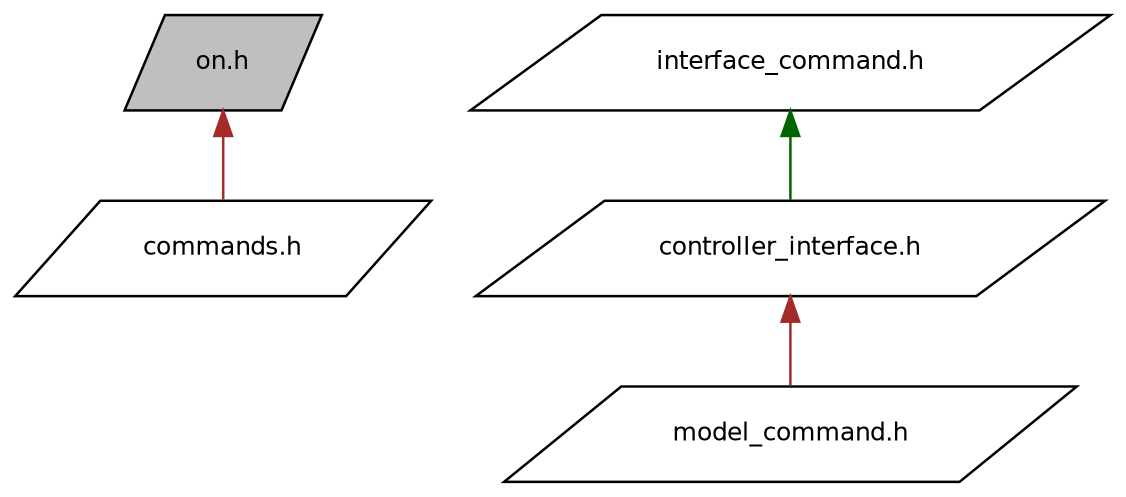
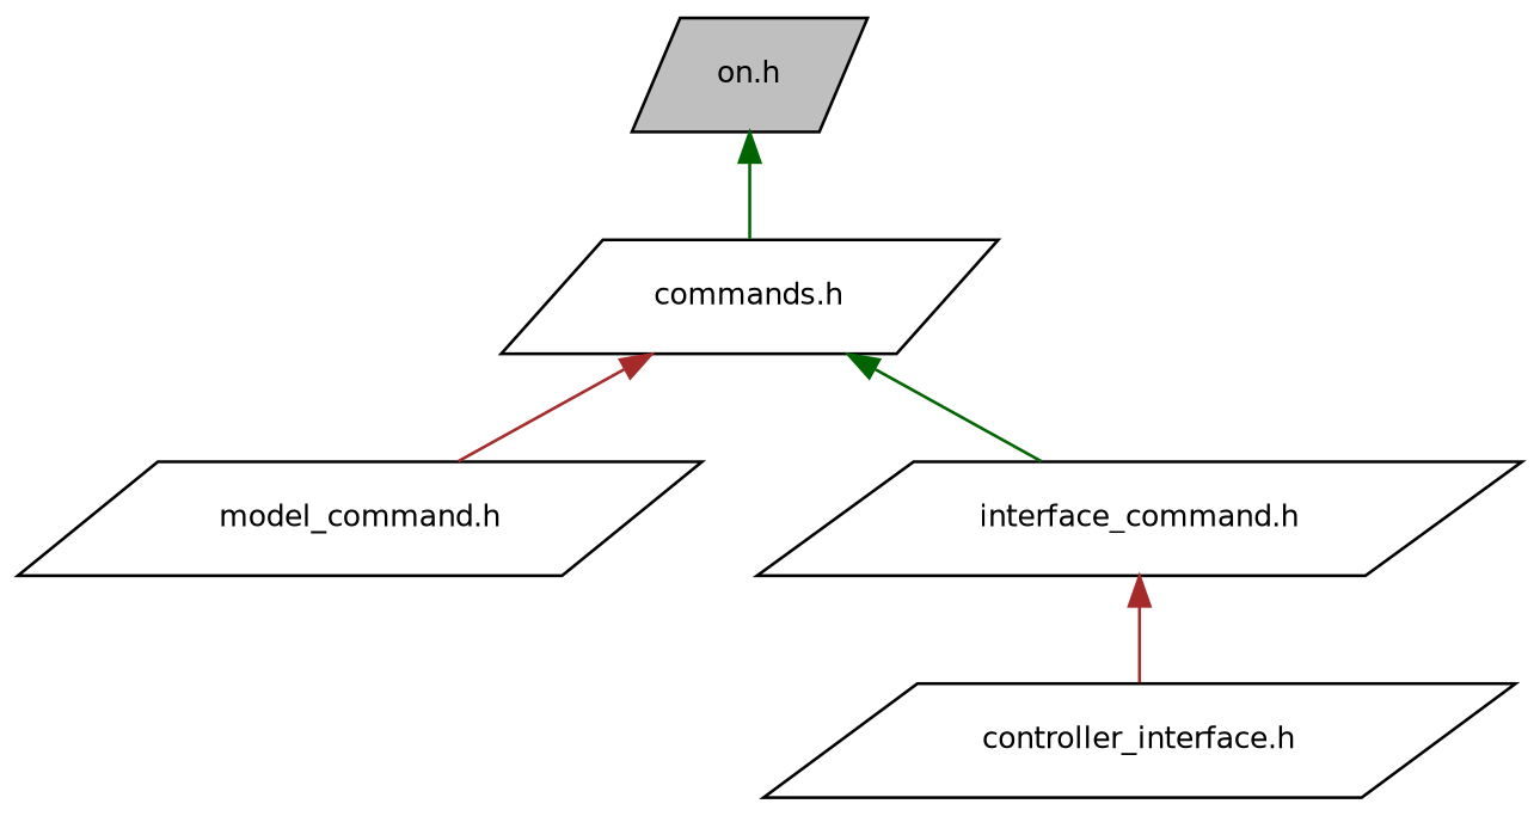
  digraph {
    node [color=black fillcolor=white fontname=Helvetica fontsize=10 shape=parallelogram style=filled]
    edge [color=darkgreen dir=back fontname=Helvetica fontsize=10 labelfontname=Helvetica labelfontsize=10 style=solid]
    n1 [fillcolor=grey75 fontcolor=black height=0.2 label="on.h" width=0.4]
    n2 [height=0.2 label="commands.h" width=0.4]
    n3 [height=0.2 label="model_command.h" width=0.4]
    n4 [height=0.2 label="interface_command.h" width=0.4]
    n5 [height=0.2 label="controller_interface.h" width=0.4]
-   n1 -> n2 [color=brown]
-   n5 -> n3 [color=brown]
-   n4 -> n5
+   n1 -> n2
+   n2 -> n3 [color=brown]
+   n2 -> n4
+   n4 -> n5 [color=brown]
  }
